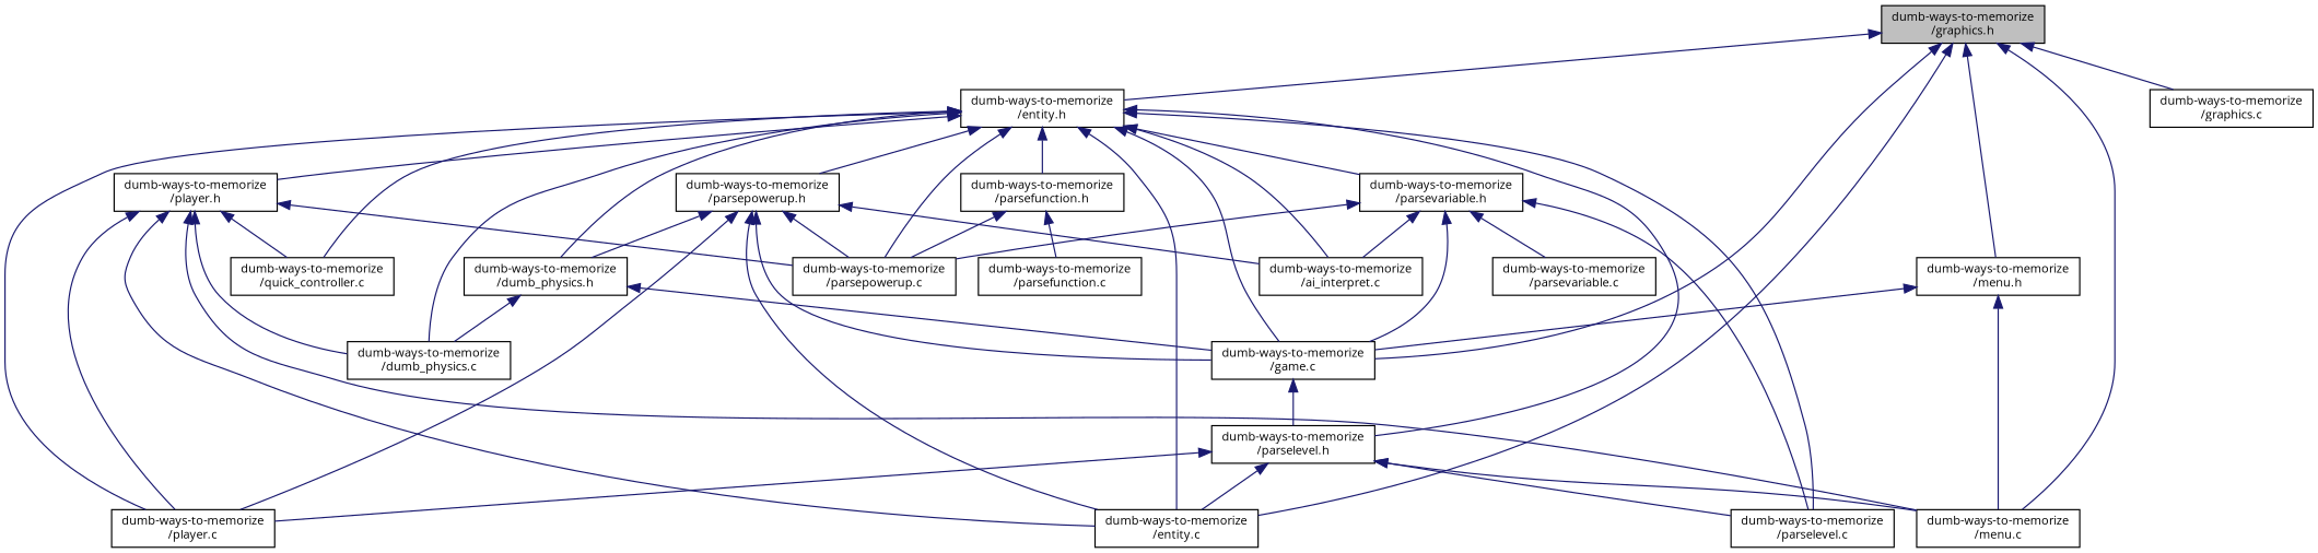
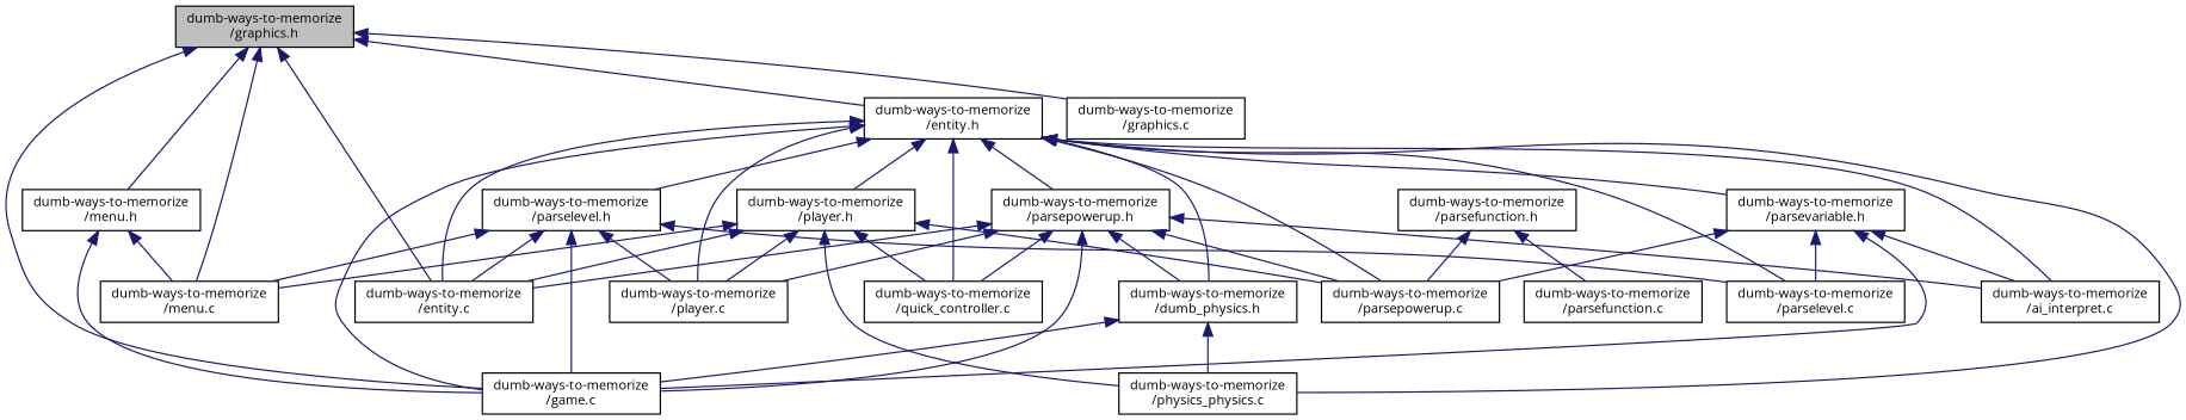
  digraph {
    fontname="Open Sans"
    node [color=black fillcolor=white fontname="Open Sans" fontsize=10 shape=record style=filled]
    edge [color=midnightblue dir=back fontname="Open Sans" fontsize=10 labelfontname=Helvetica labelfontsize=10 style=solid]
    n1 [fillcolor=grey75 fontcolor=black height=0.2 label="dumb-ways-to-memorize\l/graphics.h" width=0.4]
    n2 [height=0.2 label="dumb-ways-to-memorize\l/entity.h" width=0.4]
    n3 [height=0.2 label="dumb-ways-to-memorize\l/game.c" width=0.4]
    n4 [height=0.2 label="dumb-ways-to-memorize\l/entity.c" width=0.4]
    n5 [height=0.2 label="dumb-ways-to-memorize\l/menu.c" width=0.4]
    n6 [height=0.2 label="dumb-ways-to-memorize\l/menu.h" width=0.4]
    n7 [height=0.2 label="dumb-ways-to-memorize\l/graphics.c" width=0.4]
    n8 [height=0.2 label="dumb-ways-to-memorize\l/ai_interpret.c" width=0.4]
    n9 [height=0.2 label="dumb-ways-to-memorize\l/parsevariable.h" width=0.4]
    n10 [height=0.2 label="dumb-ways-to-memorize\l/parselevel.c" width=0.4]
    n11 [height=0.2 label="dumb-ways-to-memorize\l/parsepowerup.c" width=0.4]
    n12 [height=0.2 label="dumb-ways-to-memorize\l/parsepowerup.h" width=0.4]
    n13 [height=0.2 label="dumb-ways-to-memorize\l/player.c" width=0.4]
    n14 [height=0.2 label="dumb-ways-to-memorize\l/quick_controller.c" width=0.4]
    n15 [height=0.2 label="dumb-ways-to-memorize\l/dumb_physics.h" width=0.4]
-   n16 [height=0.2 label="dumb-ways-to-memorize\l/dumb_physics.c" width=0.4]
+   n16 [height=0.2 label="dumb-ways-to-memorize\l/physics_physics.c" width=0.4]
    n17 [height=0.2 label="dumb-ways-to-memorize\l/player.h" width=0.4]
    n18 [height=0.2 label="dumb-ways-to-memorize\l/parselevel.h" width=0.4]
    n19 [height=0.2 label="dumb-ways-to-memorize\l/parsefunction.h" width=0.4]
-   n20 [height=0.2 label="dumb-ways-to-memorize\l/parsevariable.c" width=0.4]
    n21 [height=0.2 label="dumb-ways-to-memorize\l/parsefunction.c" width=0.4]
    n1 -> n2
    n1 -> n3
    n1 -> n4
    n1 -> n5
    n1 -> n6
    n1 -> n7
    n2 -> n3
    n2 -> n4
    n2 -> n8
    n2 -> n9
    n2 -> n10
    n2 -> n11
    n2 -> n12
    n2 -> n13
    n2 -> n14
    n2 -> n15
    n2 -> n16
    n2 -> n17
    n2 -> n18
-   n2 -> n19
    n6 -> n3
    n6 -> n5
    n9 -> n3
    n9 -> n8
    n9 -> n10
    n9 -> n11
-   n9 -> n20
    n12 -> n3
    n12 -> n4
    n12 -> n8
    n12 -> n11
    n12 -> n13
+   n12 -> n14
    n12 -> n15
    n15 -> n3
    n15 -> n16
    n17 -> n4
    n17 -> n5
    n17 -> n11
    n17 -> n13
    n17 -> n14
    n17 -> n16
-   n3 -> n18
+   n18 -> n3
    n18 -> n4
    n18 -> n5
    n18 -> n10
    n18 -> n13
    n19 -> n11
    n19 -> n21
  }
